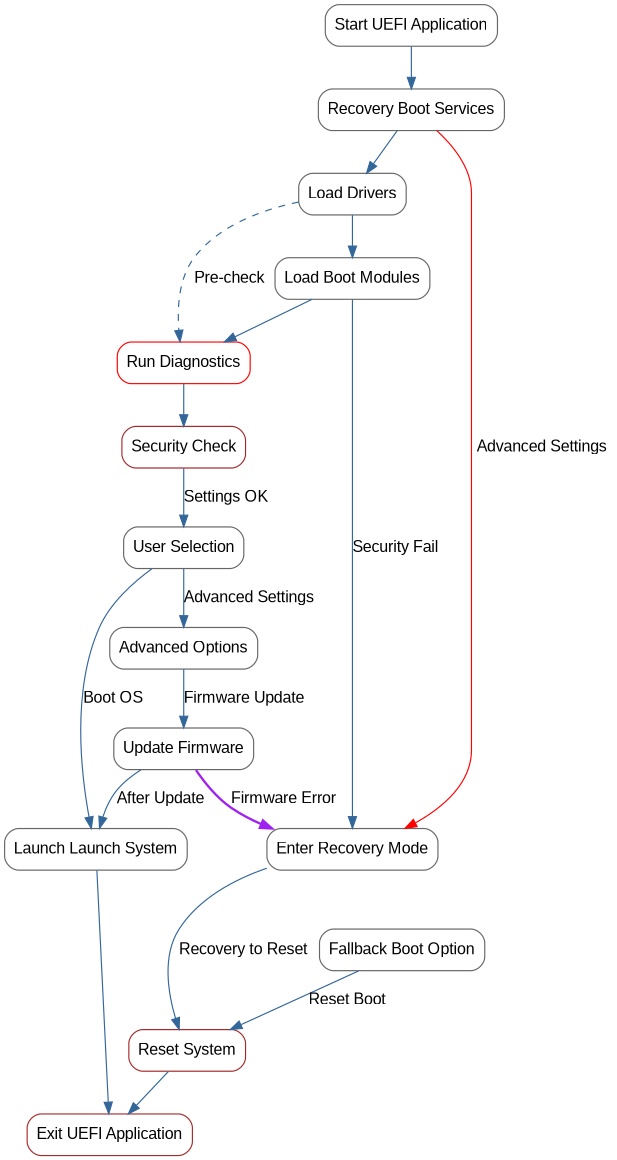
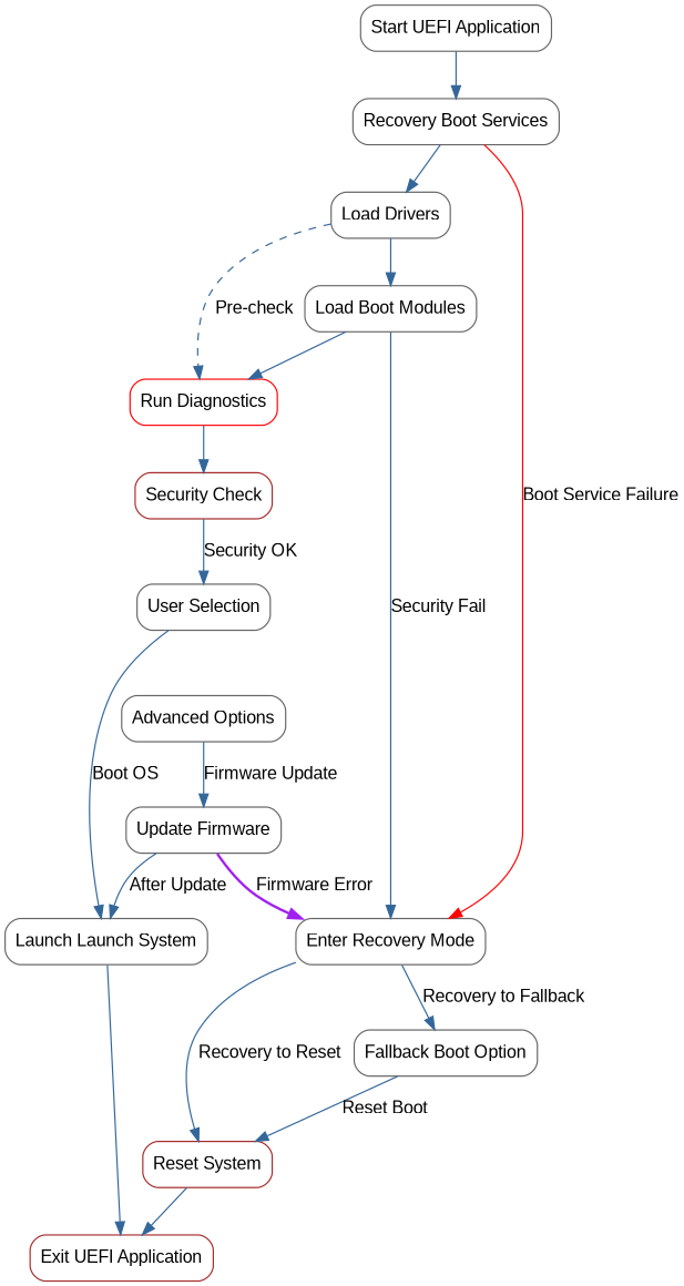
  digraph {
    bgcolor=white
    fontsize=10
    rankdir=TB
    node [color=gray40 fillcolor="#CCE5FF" fontname=Arial shape=box style=rounded]
    edge [color="#336699" fontname=Arial]
    n1 [label="Start UEFI Application"]
    n2 [label="Recovery Boot Services"]
    n3 [label="Load Drivers"]
    n4 [label="Enter Recovery Mode"]
    n5 [label="Load Boot Modules"]
    n6 [color=red label="Run Diagnostics"]
    n7 [label="Fallback Boot Option"]
    n8 [color=brown label="Reset System"]
    n9 [color=brown label="Security Check"]
    n10 [label="User Selection"]
    n11 [label="Advanced Options"]
    n12 [label="Launch Launch System"]
    n13 [label="Update Firmware"]
    n14 [color=brown label="Exit UEFI Application"]
    n1 -> n2
    n2 -> n3
-   n2 -> n4 [color=red label="Advanced Settings"]
+   n2 -> n4 [color=red label="Boot Service Failure"]
    n3 -> n5
    n3 -> n6 [label="Pre-check" style=dashed]
+   n4 -> n7 [label="Recovery to Fallback"]
    n4 -> n8 [label="Recovery to Reset"]
    n5 -> n4 [label="Security Fail"]
    n5 -> n6
    n6 -> n9
    n7 -> n8 [label="Reset Boot"]
    n8 -> n14
-   n9 -> n10 [label="Settings OK"]
-   n10 -> n11 [label="Advanced Settings"]
+   n9 -> n10 [label="Security OK"]
    n10 -> n12 [label="Boot OS"]
    n11 -> n13 [label="Firmware Update"]
    n12 -> n14
    n13 -> n4 [color=purple label="Firmware Error" style=bold]
    n13 -> n12 [label="After Update"]
  }
